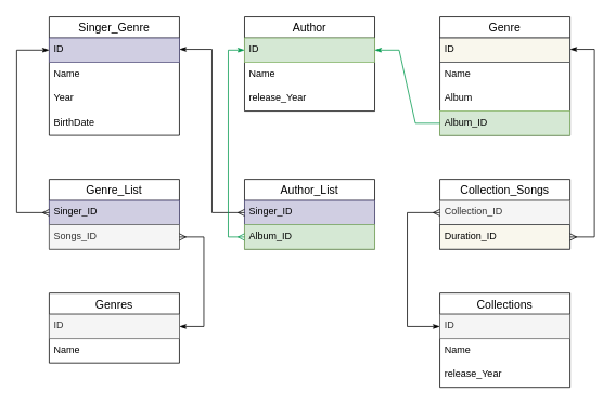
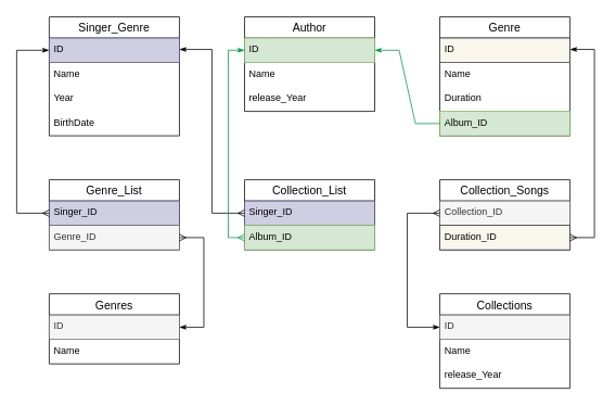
  <mxCell id="0" />
  <mxCell id="1" parent="0" />
  <mxCell id="2" value="Singer_Genre" style="swimlane;fontStyle=0;childLayout=stackLayout;horizontal=1;startSize=26;horizontalStack=0;resizeParent=1;resizeParentMax=0;resizeLast=0;collapsible=1;marginBottom=0;align=center;fontSize=14;" parent="1" vertex="1"><mxGeometry x="60" y="20" width="160" height="146" as="geometry" /></mxCell>
  <mxCell id="3" value="ID" style="text;strokeColor=#56517e;fillColor=#d0cee2;spacingLeft=4;spacingRight=4;overflow=hidden;rotatable=0;points=[[0,0.5],[1,0.5]];portConstraint=eastwest;fontSize=12;" parent="2" vertex="1"><mxGeometry y="26" width="160" height="30" as="geometry" /></mxCell>
  <mxCell id="4" value="Name" style="text;strokeColor=none;fillColor=none;spacingLeft=4;spacingRight=4;overflow=hidden;rotatable=0;points=[[0,0.5],[1,0.5]];portConstraint=eastwest;fontSize=12;" parent="2" vertex="1"><mxGeometry y="56" width="160" height="30" as="geometry" /></mxCell>
  <mxCell id="5" value="Year" style="text;strokeColor=none;fillColor=none;spacingLeft=4;spacingRight=4;overflow=hidden;rotatable=0;points=[[0,0.5],[1,0.5]];portConstraint=eastwest;fontSize=12;" parent="2" vertex="1"><mxGeometry y="86" width="160" height="30" as="geometry" /></mxCell>
  <mxCell id="6" value="BirthDate" style="text;strokeColor=none;fillColor=none;spacingLeft=4;spacingRight=4;overflow=hidden;rotatable=0;points=[[0,0.5],[1,0.5]];portConstraint=eastwest;fontSize=12;" parent="2" vertex="1"><mxGeometry y="116" width="160" height="30" as="geometry" /></mxCell>
  <mxCell id="7" value="Author" style="swimlane;fontStyle=0;childLayout=stackLayout;horizontal=1;startSize=26;horizontalStack=0;resizeParent=1;resizeParentMax=0;resizeLast=0;collapsible=1;marginBottom=0;align=center;fontSize=14;" parent="1" vertex="1"><mxGeometry x="300" y="20" width="160" height="116" as="geometry" /></mxCell>
  <mxCell id="8" value="ID" style="text;strokeColor=#82b366;fillColor=#d5e8d4;spacingLeft=4;spacingRight=4;overflow=hidden;rotatable=0;points=[[0,0.5],[1,0.5]];portConstraint=eastwest;fontSize=12;" parent="7" vertex="1"><mxGeometry y="26" width="160" height="30" as="geometry" /></mxCell>
  <mxCell id="9" value="Name" style="text;strokeColor=none;fillColor=none;spacingLeft=4;spacingRight=4;overflow=hidden;rotatable=0;points=[[0,0.5],[1,0.5]];portConstraint=eastwest;fontSize=12;" parent="7" vertex="1"><mxGeometry y="56" width="160" height="30" as="geometry" /></mxCell>
  <mxCell id="10" value="release_Year" style="text;strokeColor=none;fillColor=none;spacingLeft=4;spacingRight=4;overflow=hidden;rotatable=0;points=[[0,0.5],[1,0.5]];portConstraint=eastwest;fontSize=12;" parent="7" vertex="1"><mxGeometry y="86" width="160" height="30" as="geometry" /></mxCell>
  <mxCell id="11" value="Genre" style="swimlane;fontStyle=0;childLayout=stackLayout;horizontal=1;startSize=26;horizontalStack=0;resizeParent=1;resizeParentMax=0;resizeLast=0;collapsible=1;marginBottom=0;align=center;fontSize=14;" parent="1" vertex="1"><mxGeometry x="540" y="20" width="160" height="146" as="geometry" /></mxCell>
  <mxCell id="12" value="ID" style="text;strokeColor=#36393d;fillColor=#f9f7ed;spacingLeft=4;spacingRight=4;overflow=hidden;rotatable=0;points=[[0,0.5],[1,0.5]];portConstraint=eastwest;fontSize=12;" parent="11" vertex="1"><mxGeometry y="26" width="160" height="30" as="geometry" /></mxCell>
  <mxCell id="13" value="Name" style="text;strokeColor=none;fillColor=none;spacingLeft=4;spacingRight=4;overflow=hidden;rotatable=0;points=[[0,0.5],[1,0.5]];portConstraint=eastwest;fontSize=12;" parent="11" vertex="1"><mxGeometry y="56" width="160" height="30" as="geometry" /></mxCell>
- <mxCell id="14" value="Album" style="text;strokeColor=none;fillColor=none;spacingLeft=4;spacingRight=4;overflow=hidden;rotatable=0;points=[[0,0.5],[1,0.5]];portConstraint=eastwest;fontSize=12;" parent="11" vertex="1"><mxGeometry y="86" width="160" height="30" as="geometry" /></mxCell>
+ <mxCell id="14" value="Duration" style="text;strokeColor=none;fillColor=none;spacingLeft=4;spacingRight=4;overflow=hidden;rotatable=0;points=[[0,0.5],[1,0.5]];portConstraint=eastwest;fontSize=12;" parent="11" vertex="1"><mxGeometry y="86" width="160" height="30" as="geometry" /></mxCell>
  <mxCell id="15" value="Album_ID" style="text;strokeColor=#82b366;fillColor=#d5e8d4;spacingLeft=4;spacingRight=4;overflow=hidden;rotatable=0;points=[[0,0.5],[1,0.5]];portConstraint=eastwest;fontSize=12;" parent="11" vertex="1"><mxGeometry y="116" width="160" height="30" as="geometry" /></mxCell>
  <mxCell id="16" value="" style="edgeStyle=entityRelationEdgeStyle;fontSize=12;html=1;endArrow=classicThin;endFill=1;rounded=0;exitX=0;exitY=0.5;exitDx=0;exitDy=0;entryX=1;entryY=0.5;entryDx=0;entryDy=0;strokeColor=#00994D;" parent="1" source="15" target="8" edge="1"><mxGeometry width="100" height="100" relative="1" as="geometry"><mxPoint x="340" y="250" as="sourcePoint" /><mxPoint x="260" y="160" as="targetPoint" /></mxGeometry></mxCell>
  <mxCell id="17" value="Genres" style="swimlane;fontStyle=0;childLayout=stackLayout;horizontal=1;startSize=26;horizontalStack=0;resizeParent=1;resizeParentMax=0;resizeLast=0;collapsible=1;marginBottom=0;align=center;fontSize=14;" parent="1" vertex="1"><mxGeometry x="60" y="360" width="160" height="86" as="geometry" /></mxCell>
  <mxCell id="18" value="ID" style="text;strokeColor=#666666;fillColor=#f5f5f5;spacingLeft=4;spacingRight=4;overflow=hidden;rotatable=0;points=[[0,0.5],[1,0.5]];portConstraint=eastwest;fontSize=12;fontColor=#333333;" parent="17" vertex="1"><mxGeometry y="26" width="160" height="30" as="geometry" /></mxCell>
  <mxCell id="19" value="Name" style="text;strokeColor=none;fillColor=none;spacingLeft=4;spacingRight=4;overflow=hidden;rotatable=0;points=[[0,0.5],[1,0.5]];portConstraint=eastwest;fontSize=12;" parent="17" vertex="1"><mxGeometry y="56" width="160" height="30" as="geometry" /></mxCell>
  <mxCell id="20" value="Genre_List" style="swimlane;fontStyle=0;childLayout=stackLayout;horizontal=1;startSize=26;horizontalStack=0;resizeParent=1;resizeParentMax=0;resizeLast=0;collapsible=1;marginBottom=0;align=center;fontSize=14;" vertex="1" parent="1"><mxGeometry x="60" y="220" width="160" height="86" as="geometry" /></mxCell>
  <mxCell id="21" value="Singer_ID" style="text;strokeColor=#56517e;fillColor=#d0cee2;spacingLeft=4;spacingRight=4;overflow=hidden;rotatable=0;points=[[0,0.5],[1,0.5]];portConstraint=eastwest;fontSize=12;" vertex="1" parent="20"><mxGeometry y="26" width="160" height="30" as="geometry" /></mxCell>
- <mxCell id="22" value="Songs_ID" style="text;strokeColor=#666666;fillColor=#f5f5f5;spacingLeft=4;spacingRight=4;overflow=hidden;rotatable=0;points=[[0,0.5],[1,0.5]];portConstraint=eastwest;fontSize=12;fontColor=#333333;" vertex="1" parent="20"><mxGeometry y="56" width="160" height="30" as="geometry" /></mxCell>
+ <mxCell id="22" value="Genre_ID" style="text;strokeColor=#666666;fillColor=#f5f5f5;spacingLeft=4;spacingRight=4;overflow=hidden;rotatable=0;points=[[0,0.5],[1,0.5]];portConstraint=eastwest;fontSize=12;fontColor=#333333;" vertex="1" parent="20"><mxGeometry y="56" width="160" height="30" as="geometry" /></mxCell>
  <mxCell id="23" value="" style="edgeStyle=entityRelationEdgeStyle;fontSize=12;html=1;endArrow=ERmany;rounded=0;exitX=1;exitY=0.5;exitDx=0;exitDy=0;startArrow=classicThin;startFill=1;" edge="1" parent="1" source="18" target="22"><mxGeometry width="100" height="100" relative="1" as="geometry"><mxPoint x="120" y="390" as="sourcePoint" /><mxPoint x="210" y="420" as="targetPoint" /></mxGeometry></mxCell>
  <mxCell id="24" value="" style="edgeStyle=elbowEdgeStyle;fontSize=12;html=1;endArrow=ERmany;rounded=0;startArrow=classicThin;startFill=1;entryX=0;entryY=0.5;entryDx=0;entryDy=0;exitX=0;exitY=0.5;exitDx=0;exitDy=0;elbow=vertical;" edge="1" parent="1" source="3" target="21"><mxGeometry width="100" height="100" relative="1" as="geometry"><mxPoint x="180" y="252" as="sourcePoint" /><mxPoint x="120" y="61" as="targetPoint" /><Array as="points"><mxPoint x="20" y="170" /></Array></mxGeometry></mxCell>
- <mxCell id="25" value="Author_List" style="swimlane;fontStyle=0;childLayout=stackLayout;horizontal=1;startSize=26;horizontalStack=0;resizeParent=1;resizeParentMax=0;resizeLast=0;collapsible=1;marginBottom=0;align=center;fontSize=14;" vertex="1" parent="1"><mxGeometry x="300" y="220" width="160" height="86" as="geometry" /></mxCell>
+ <mxCell id="25" value="Collection_List" style="swimlane;fontStyle=0;childLayout=stackLayout;horizontal=1;startSize=26;horizontalStack=0;resizeParent=1;resizeParentMax=0;resizeLast=0;collapsible=1;marginBottom=0;align=center;fontSize=14;" vertex="1" parent="1"><mxGeometry x="300" y="220" width="160" height="86" as="geometry" /></mxCell>
  <mxCell id="26" value="Singer_ID" style="text;strokeColor=#56517e;fillColor=#d0cee2;spacingLeft=4;spacingRight=4;overflow=hidden;rotatable=0;points=[[0,0.5],[1,0.5]];portConstraint=eastwest;fontSize=12;" vertex="1" parent="25"><mxGeometry y="26" width="160" height="30" as="geometry" /></mxCell>
  <mxCell id="27" value="Album_ID" style="text;strokeColor=#82b366;fillColor=#d5e8d4;spacingLeft=4;spacingRight=4;overflow=hidden;rotatable=0;points=[[0,0.5],[1,0.5]];portConstraint=eastwest;fontSize=12;" vertex="1" parent="25"><mxGeometry y="56" width="160" height="30" as="geometry" /></mxCell>
  <mxCell id="28" value="" style="edgeStyle=elbowEdgeStyle;fontSize=12;html=1;endArrow=ERmany;rounded=0;startArrow=classicThin;startFill=1;entryX=0;entryY=0.5;entryDx=0;entryDy=0;" edge="1" parent="1" target="26"><mxGeometry width="100" height="100" relative="1" as="geometry"><mxPoint x="220" y="60" as="sourcePoint" /><mxPoint x="570" y="460" as="targetPoint" /></mxGeometry></mxCell>
  <mxCell id="29" value="" style="edgeStyle=elbowEdgeStyle;fontSize=12;html=1;endArrow=ERmany;rounded=0;startArrow=classicThin;startFill=1;entryX=0;entryY=0.5;entryDx=0;entryDy=0;exitX=0;exitY=0.5;exitDx=0;exitDy=0;elbow=vertical;strokeColor=#00994D;" edge="1" parent="1" source="8" target="27"><mxGeometry width="100" height="100" relative="1" as="geometry"><mxPoint x="530" y="260" as="sourcePoint" /><mxPoint x="530" y="460" as="targetPoint" /><Array as="points"><mxPoint x="280" y="160" /></Array></mxGeometry></mxCell>
  <mxCell id="30" value="Collections" style="swimlane;fontStyle=0;childLayout=stackLayout;horizontal=1;startSize=26;horizontalStack=0;resizeParent=1;resizeParentMax=0;resizeLast=0;collapsible=1;marginBottom=0;align=center;fontSize=14;fillColor=none;" vertex="1" parent="1"><mxGeometry x="540" y="360" width="160" height="116" as="geometry" /></mxCell>
  <mxCell id="31" value="ID" style="text;strokeColor=#666666;fillColor=#f5f5f5;spacingLeft=4;spacingRight=4;overflow=hidden;rotatable=0;points=[[0,0.5],[1,0.5]];portConstraint=eastwest;fontSize=12;fontColor=#333333;" vertex="1" parent="30"><mxGeometry y="26" width="160" height="30" as="geometry" /></mxCell>
  <mxCell id="32" value="Name" style="text;strokeColor=none;fillColor=none;spacingLeft=4;spacingRight=4;overflow=hidden;rotatable=0;points=[[0,0.5],[1,0.5]];portConstraint=eastwest;fontSize=12;" vertex="1" parent="30"><mxGeometry y="56" width="160" height="30" as="geometry" /></mxCell>
  <mxCell id="33" value="release_Year" style="text;strokeColor=none;fillColor=none;spacingLeft=4;spacingRight=4;overflow=hidden;rotatable=0;points=[[0,0.5],[1,0.5]];portConstraint=eastwest;fontSize=12;" vertex="1" parent="30"><mxGeometry y="86" width="160" height="30" as="geometry" /></mxCell>
  <mxCell id="34" value="Collection_Songs" style="swimlane;fontStyle=0;childLayout=stackLayout;horizontal=1;startSize=26;horizontalStack=0;resizeParent=1;resizeParentMax=0;resizeLast=0;collapsible=1;marginBottom=0;align=center;fontSize=14;fillColor=none;" vertex="1" parent="1"><mxGeometry x="540" y="220" width="160" height="86" as="geometry" /></mxCell>
  <mxCell id="35" value="Collection_ID" style="text;strokeColor=#666666;fillColor=#f5f5f5;spacingLeft=4;spacingRight=4;overflow=hidden;rotatable=0;points=[[0,0.5],[1,0.5]];portConstraint=eastwest;fontSize=12;fontColor=#333333;" vertex="1" parent="34"><mxGeometry y="26" width="160" height="30" as="geometry" /></mxCell>
  <mxCell id="36" value="Duration_ID" style="text;strokeColor=#36393d;fillColor=#f9f7ed;spacingLeft=4;spacingRight=4;overflow=hidden;rotatable=0;points=[[0,0.5],[1,0.5]];portConstraint=eastwest;fontSize=12;" vertex="1" parent="34"><mxGeometry y="56" width="160" height="30" as="geometry" /></mxCell>
  <mxCell id="37" value="" style="edgeStyle=elbowEdgeStyle;fontSize=12;html=1;endArrow=ERmany;rounded=0;exitX=0;exitY=0.5;exitDx=0;exitDy=0;startArrow=classicThin;startFill=1;entryX=0;entryY=0.5;entryDx=0;entryDy=0;" edge="1" parent="1" source="31" target="35"><mxGeometry width="100" height="100" relative="1" as="geometry"><mxPoint x="370" y="380" as="sourcePoint" /><mxPoint x="370" y="270" as="targetPoint" /><Array as="points"><mxPoint x="500" y="340" /></Array></mxGeometry></mxCell>
  <mxCell id="38" value="" style="edgeStyle=entityRelationEdgeStyle;fontSize=12;html=1;endArrow=ERmany;rounded=0;startArrow=classicThin;startFill=1;entryX=1;entryY=0.5;entryDx=0;entryDy=0;" edge="1" parent="1" target="36"><mxGeometry width="100" height="100" relative="1" as="geometry"><mxPoint x="700" y="60" as="sourcePoint" /><mxPoint x="410" y="250" as="targetPoint" /></mxGeometry></mxCell>
